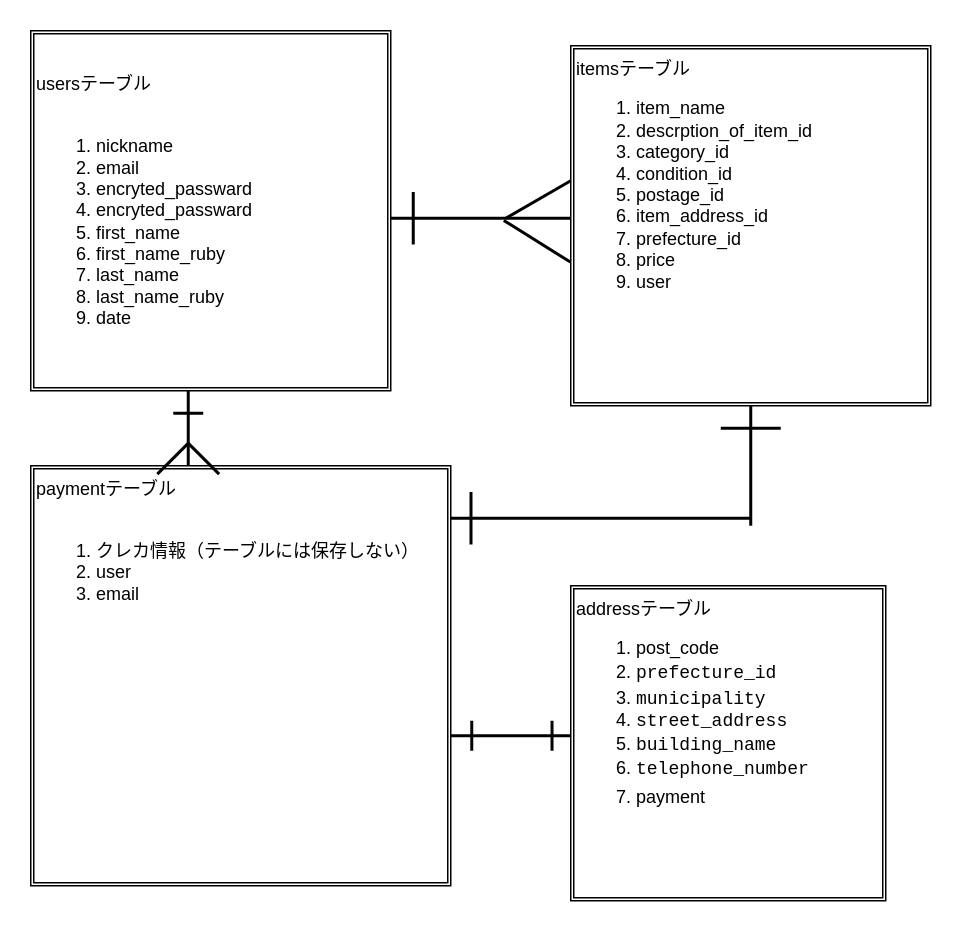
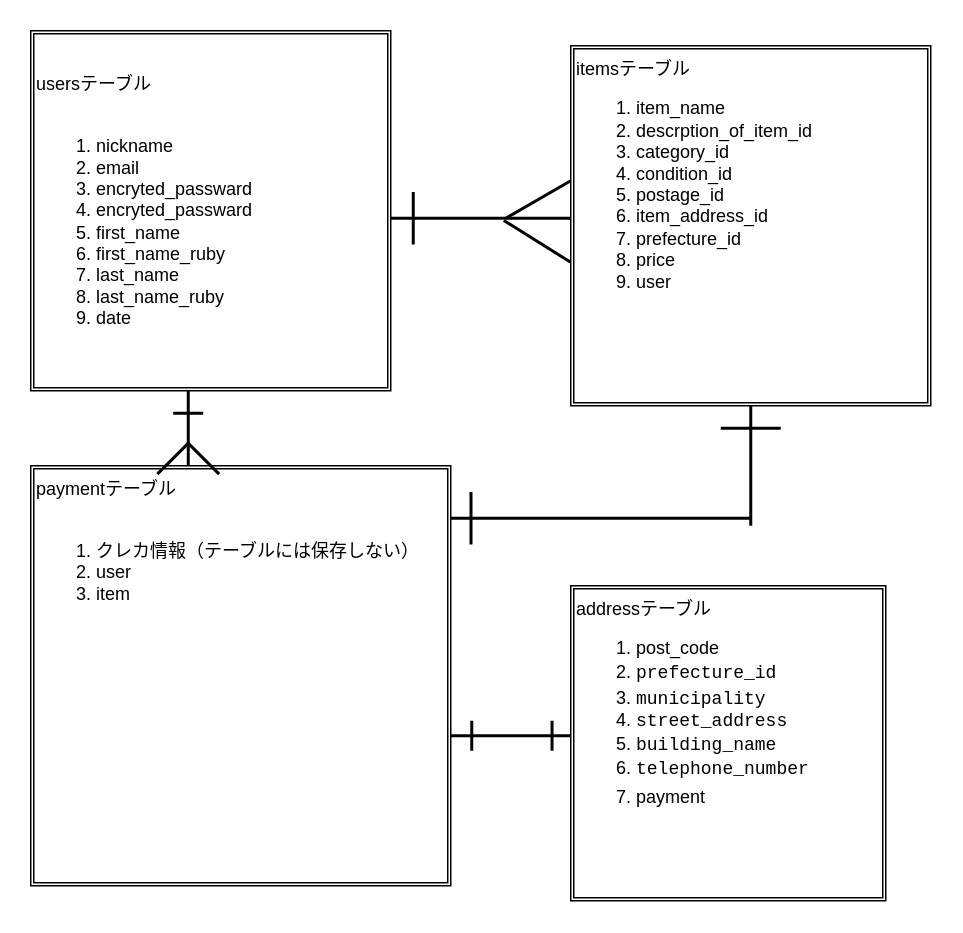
  <mxCell id="0" />
  <mxCell id="1" parent="0" />
  <mxCell id="2" value="&lt;div&gt;usersテーブル&lt;/div&gt;&lt;div&gt;&lt;br&gt;&lt;/div&gt;&lt;div&gt;&lt;ol&gt;&lt;li style=&quot;&quot;&gt;nickname&lt;/li&gt;&lt;li style=&quot;&quot;&gt;email&lt;/li&gt;&lt;li style=&quot;&quot;&gt;encryted_passward&lt;/li&gt;&lt;li style=&quot;&quot;&gt;encryted_passward&lt;/li&gt;&lt;li style=&quot;&quot;&gt;first_name&lt;/li&gt;&lt;li style=&quot;border-color: var(--border-color);&quot;&gt;first_name_ruby&lt;/li&gt;&lt;li style=&quot;border-color: var(--border-color);&quot;&gt;last_name&lt;/li&gt;&lt;li style=&quot;border-color: var(--border-color);&quot;&gt;last_name_ruby&lt;/li&gt;&lt;li style=&quot;&quot;&gt;date&lt;/li&gt;&lt;/ol&gt;&lt;/div&gt;" style="shape=ext;double=1;whiteSpace=wrap;html=1;aspect=fixed;labelBackgroundColor=default;fontColor=#000000;align=left;verticalAlign=middle;" parent="1" vertex="1"><mxGeometry x="20" y="20" width="240" height="240" as="geometry" /></mxCell>
  <mxCell id="3" value="&lt;div style=&quot;&quot;&gt;itemsテーブル&lt;/div&gt;&lt;ol&gt;&lt;li style=&quot;&quot;&gt;item_name&lt;/li&gt;&lt;li&gt;descrption_of_item_id&lt;/li&gt;&lt;li&gt;category_id&lt;/li&gt;&lt;li&gt;condition_id&lt;/li&gt;&lt;li&gt;postage_id&lt;/li&gt;&lt;li&gt;item_address_id&lt;/li&gt;&lt;li&gt;prefecture_id&lt;/li&gt;&lt;li&gt;price&lt;/li&gt;&lt;li&gt;user&lt;/li&gt;&lt;/ol&gt;" style="shape=ext;double=1;whiteSpace=wrap;html=1;aspect=fixed;labelBackgroundColor=default;fontColor=#000000;verticalAlign=top;align=left;" parent="1" vertex="1"><mxGeometry x="380" y="30" width="240" height="240" as="geometry" /></mxCell>
- <mxCell id="4" value="paymentテーブル&lt;br&gt;&lt;br&gt;&lt;ol&gt;&lt;li&gt;クレカ情報（テーブルには保存しない）&lt;/li&gt;&lt;li&gt;user&lt;/li&gt;&lt;li&gt;email&lt;/li&gt;&lt;/ol&gt;" style="shape=ext;double=1;whiteSpace=wrap;html=1;aspect=fixed;labelBackgroundColor=default;fontColor=#000000;verticalAlign=top;align=left;" parent="1" vertex="1"><mxGeometry x="20" y="310" width="280" height="280" as="geometry" /></mxCell>
+ <mxCell id="4" value="paymentテーブル&lt;br&gt;&lt;br&gt;&lt;ol&gt;&lt;li&gt;クレカ情報（テーブルには保存しない）&lt;/li&gt;&lt;li&gt;user&lt;/li&gt;&lt;li&gt;item&lt;/li&gt;&lt;/ol&gt;" style="shape=ext;double=1;whiteSpace=wrap;html=1;aspect=fixed;labelBackgroundColor=default;fontColor=#000000;verticalAlign=top;align=left;" parent="1" vertex="1"><mxGeometry x="20" y="310" width="280" height="280" as="geometry" /></mxCell>
  <mxCell id="5" value="addressテーブル&lt;br&gt;&lt;ol style=&quot;border-color: var(--border-color); font-family: Helvetica;&quot;&gt;&lt;li style=&quot;color: rgb(0, 0, 0);&quot;&gt;post_code&lt;/li&gt;&lt;li style=&quot;&quot;&gt;&lt;div style=&quot;font-family: Menlo, Monaco, &amp;quot;Courier New&amp;quot;, monospace; line-height: 18px;&quot;&gt;&lt;div style=&quot;&quot;&gt;prefecture_id&lt;br&gt;&lt;/div&gt;&lt;/div&gt;&lt;/li&gt;&lt;li style=&quot;&quot;&gt;&lt;div&gt;&lt;span style=&quot;font-family: Menlo, Monaco, &amp;quot;Courier New&amp;quot;, monospace; background-color: rgb(255, 255, 255);&quot;&gt;&lt;div style=&quot;border-color: var(--border-color);&quot;&gt;municipality&lt;/div&gt;&lt;/span&gt;&lt;/div&gt;&lt;/li&gt;&lt;li style=&quot;&quot;&gt;&lt;div style=&quot;border-color: var(--border-color);&quot;&gt;&lt;span style=&quot;background-color: rgb(255, 255, 255);&quot;&gt;&lt;span style=&quot;font-family: Menlo, Monaco, &amp;quot;Courier New&amp;quot;, monospace;&quot;&gt;street_address&lt;/span&gt;&lt;br&gt;&lt;/span&gt;&lt;/div&gt;&lt;/li&gt;&lt;li style=&quot;&quot;&gt;&lt;div style=&quot;border-color: var(--border-color);&quot;&gt;&lt;span style=&quot;font-family: Menlo, Monaco, &amp;quot;Courier New&amp;quot;, monospace; background-color: rgb(255, 255, 255);&quot;&gt;building_name&lt;/span&gt;&lt;/div&gt;&lt;/li&gt;&lt;li style=&quot;&quot;&gt;&lt;div style=&quot;border-color: var(--border-color);&quot;&gt;&lt;span style=&quot;font-family: Menlo, Monaco, &amp;quot;Courier New&amp;quot;, monospace; background-color: rgb(255, 255, 255);&quot;&gt;&lt;div style=&quot;line-height: 18px;&quot;&gt;telephone_number&lt;/div&gt;&lt;/span&gt;&lt;/div&gt;&lt;/li&gt;&lt;li style=&quot;&quot;&gt;&lt;div style=&quot;line-height: 18px;&quot;&gt;payment&lt;/div&gt;&lt;/li&gt;&lt;/ol&gt;" style="shape=ext;double=1;whiteSpace=wrap;html=1;aspect=fixed;labelBackgroundColor=default;fontColor=#000000;align=left;verticalAlign=top;" parent="1" vertex="1"><mxGeometry x="380" y="390" width="210" height="210" as="geometry" /></mxCell>
  <mxCell id="6" value="" style="line;strokeWidth=2;html=1;labelBackgroundColor=default;fontColor=#000000;" parent="1" vertex="1"><mxGeometry x="260" y="140" width="120" height="10" as="geometry" /></mxCell>
  <mxCell id="7" value="" style="line;strokeWidth=2;html=1;labelBackgroundColor=default;fontColor=#000000;rotation=-30;" parent="1" vertex="1"><mxGeometry x="333.35" y="122.5" width="50" height="20" as="geometry" /></mxCell>
  <mxCell id="8" value="" style="line;strokeWidth=2;html=1;labelBackgroundColor=default;fontColor=#000000;direction=south;rotation=122;" parent="1" vertex="1"><mxGeometry x="352.52" y="134.15" width="10" height="52.35" as="geometry" /></mxCell>
  <mxCell id="9" value="" style="line;strokeWidth=2;html=1;labelBackgroundColor=default;fontColor=#000000;direction=south;" parent="1" vertex="1"><mxGeometry x="270" y="127.5" width="10" height="35" as="geometry" /></mxCell>
  <mxCell id="10" value="" style="line;strokeWidth=2;direction=south;html=1;labelBackgroundColor=default;fontColor=#000000;" parent="1" vertex="1"><mxGeometry x="120" y="260" width="10" height="50" as="geometry" /></mxCell>
  <mxCell id="11" value="" style="line;strokeWidth=2;direction=south;html=1;labelBackgroundColor=default;fontColor=#000000;rotation=45;" parent="1" vertex="1"><mxGeometry x="110" y="290" width="10" height="30" as="geometry" /></mxCell>
  <mxCell id="12" value="" style="line;strokeWidth=2;direction=south;html=1;labelBackgroundColor=default;fontColor=#000000;rotation=-45;" parent="1" vertex="1"><mxGeometry x="130" y="290" width="10" height="30" as="geometry" /></mxCell>
  <mxCell id="13" value="" style="line;strokeWidth=2;html=1;labelBackgroundColor=default;fontColor=#000000;" parent="1" vertex="1"><mxGeometry x="115" y="270" width="20" height="10" as="geometry" /></mxCell>
  <mxCell id="14" value="" style="line;strokeWidth=2;html=1;labelBackgroundColor=default;fontColor=#000000;" parent="1" vertex="1"><mxGeometry x="300" y="340" width="200" height="10" as="geometry" /></mxCell>
  <mxCell id="15" value="" style="line;strokeWidth=2;direction=south;html=1;labelBackgroundColor=default;fontColor=#000000;" parent="1" vertex="1"><mxGeometry x="495" y="270" width="10" height="80" as="geometry" /></mxCell>
  <mxCell id="16" value="" style="line;strokeWidth=2;html=1;labelBackgroundColor=default;fontColor=#000000;rotation=90;" parent="1" vertex="1"><mxGeometry x="296" y="340" width="35" height="10" as="geometry" /></mxCell>
  <mxCell id="17" value="" style="line;strokeWidth=2;html=1;labelBackgroundColor=default;fontColor=#000000;" parent="1" vertex="1"><mxGeometry x="480" y="280" width="40" height="10" as="geometry" /></mxCell>
  <mxCell id="18" value="" style="line;strokeWidth=2;html=1;labelBackgroundColor=default;fontColor=#000000;" parent="1" vertex="1"><mxGeometry x="300" y="485" width="80" height="10" as="geometry" /></mxCell>
  <mxCell id="19" value="" style="line;strokeWidth=2;direction=south;html=1;labelBackgroundColor=default;fontColor=#000000;" parent="1" vertex="1"><mxGeometry x="309" y="480" width="10" height="20" as="geometry" /></mxCell>
  <mxCell id="20" value="" style="line;strokeWidth=2;direction=south;html=1;labelBackgroundColor=default;fontColor=#000000;" parent="1" vertex="1"><mxGeometry x="362.52" y="480" width="10" height="20" as="geometry" /></mxCell>
